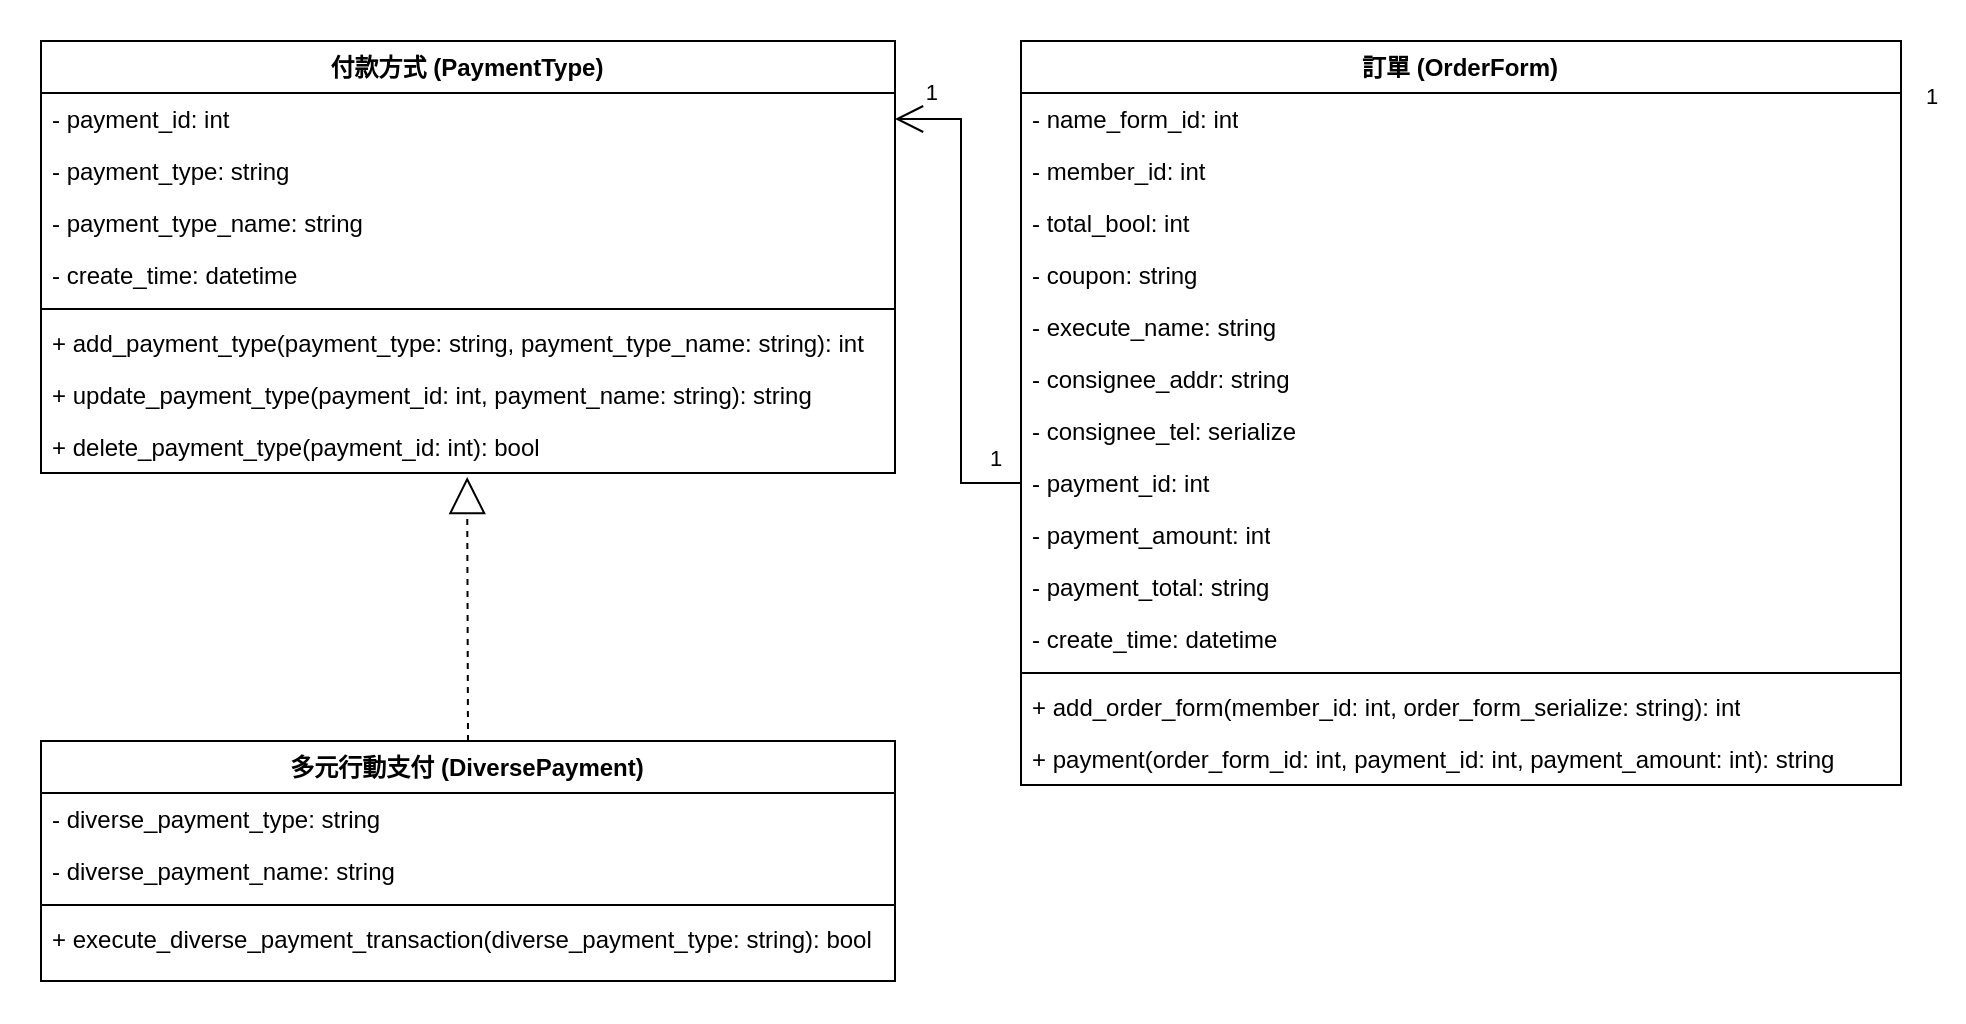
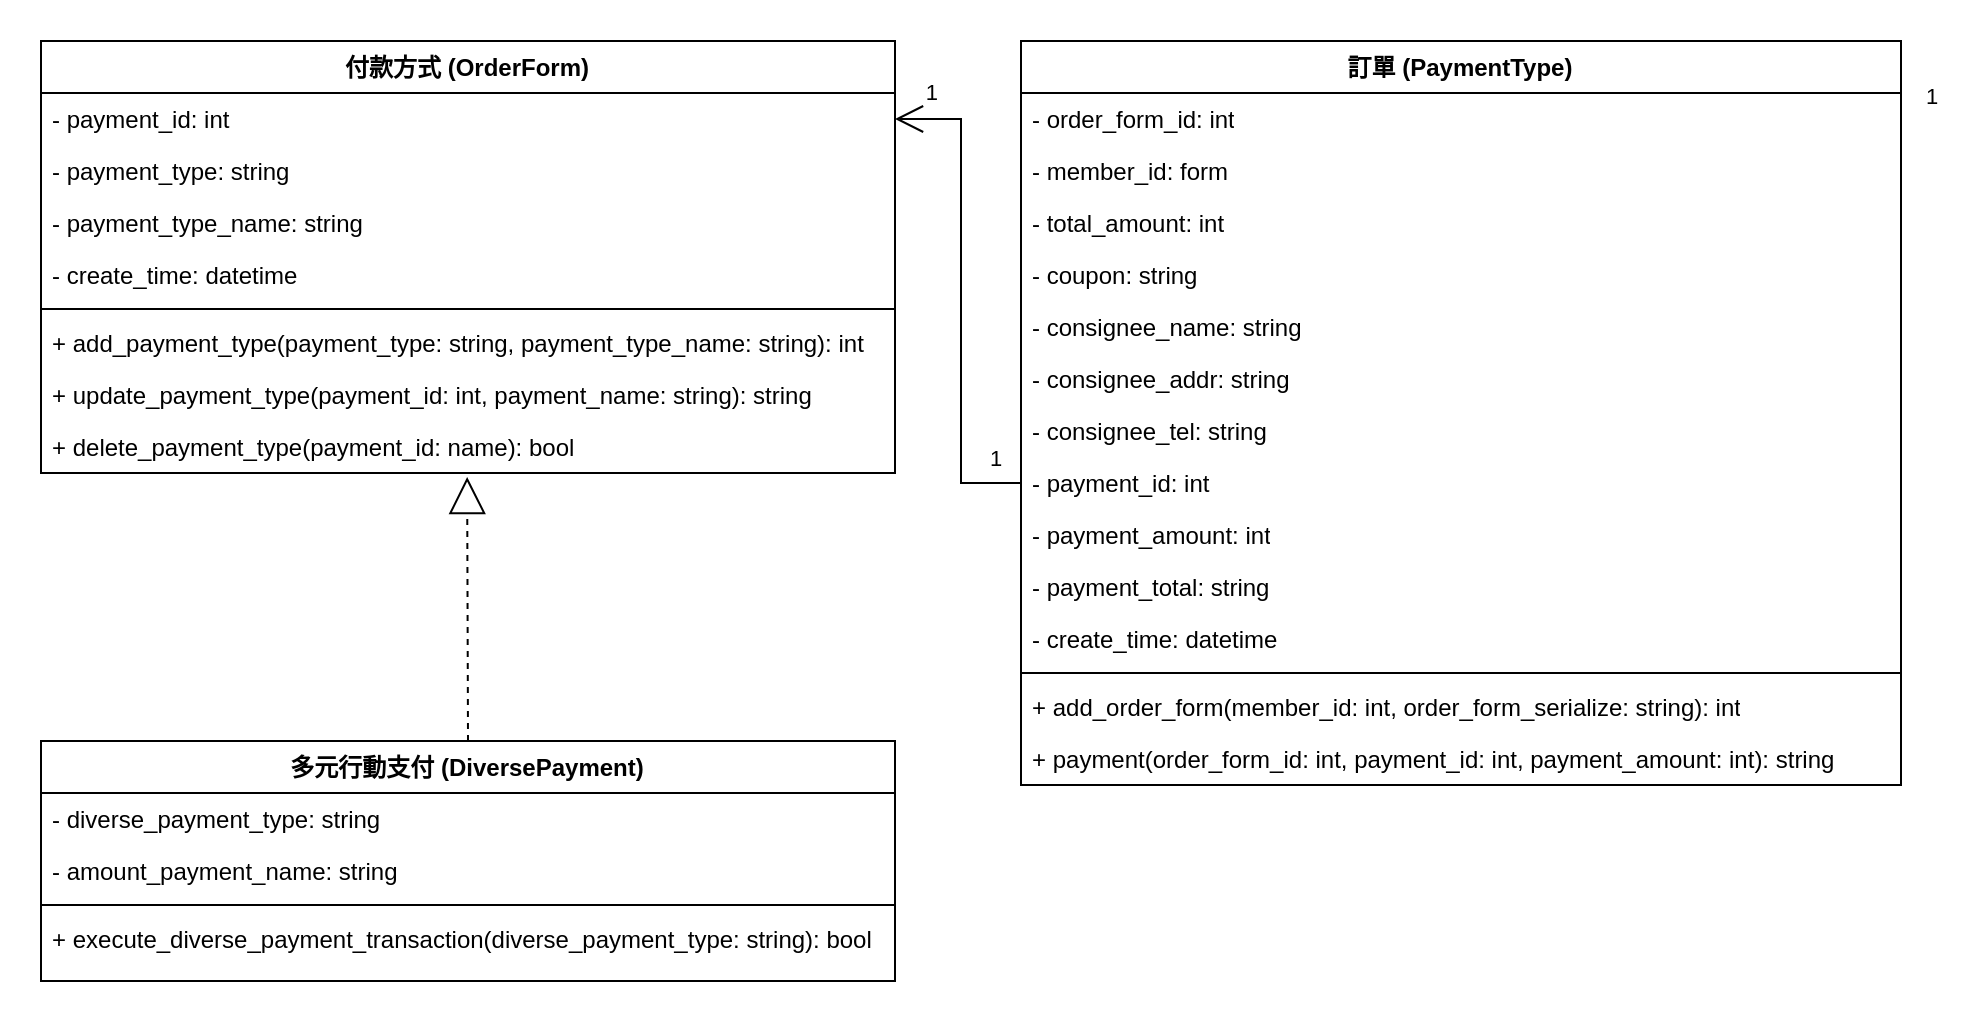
  <mxCell id="0" />
  <mxCell id="1" parent="0" />
- <mxCell id="2" value="訂單 (OrderForm)" style="swimlane;fontStyle=1;align=center;verticalAlign=top;childLayout=stackLayout;horizontal=1;startSize=26;horizontalStack=0;resizeParent=1;resizeParentMax=0;resizeLast=0;collapsible=1;marginBottom=0;whiteSpace=wrap;html=1;" vertex="1" parent="1"><mxGeometry x="510" y="20" width="440" height="372" as="geometry"><mxRectangle x="200" y="140" width="160" height="40" as="alternateBounds" /></mxGeometry></mxCell>
- <mxCell id="3" value="- name_form_id: int" style="text;strokeColor=none;fillColor=none;align=left;verticalAlign=top;spacingLeft=4;spacingRight=4;overflow=hidden;rotatable=0;points=[[0,0.5],[1,0.5]];portConstraint=eastwest;whiteSpace=wrap;html=1;" vertex="1" parent="2"><mxGeometry y="26" width="440" height="26" as="geometry" /></mxCell>
- <mxCell id="4" value="- member_id: int" style="text;strokeColor=none;fillColor=none;align=left;verticalAlign=top;spacingLeft=4;spacingRight=4;overflow=hidden;rotatable=0;points=[[0,0.5],[1,0.5]];portConstraint=eastwest;whiteSpace=wrap;html=1;" vertex="1" parent="2"><mxGeometry y="52" width="440" height="26" as="geometry" /></mxCell>
- <mxCell id="5" value="- total_bool: int" style="text;strokeColor=none;fillColor=none;align=left;verticalAlign=top;spacingLeft=4;spacingRight=4;overflow=hidden;rotatable=0;points=[[0,0.5],[1,0.5]];portConstraint=eastwest;whiteSpace=wrap;html=1;" vertex="1" parent="2"><mxGeometry y="78" width="440" height="26" as="geometry" /></mxCell>
+ <mxCell id="2" value="訂單 (PaymentType)" style="swimlane;fontStyle=1;align=center;verticalAlign=top;childLayout=stackLayout;horizontal=1;startSize=26;horizontalStack=0;resizeParent=1;resizeParentMax=0;resizeLast=0;collapsible=1;marginBottom=0;whiteSpace=wrap;html=1;" vertex="1" parent="1"><mxGeometry x="510" y="20" width="440" height="372" as="geometry"><mxRectangle x="200" y="140" width="160" height="40" as="alternateBounds" /></mxGeometry></mxCell>
+ <mxCell id="3" value="- order_form_id: int" style="text;strokeColor=none;fillColor=none;align=left;verticalAlign=top;spacingLeft=4;spacingRight=4;overflow=hidden;rotatable=0;points=[[0,0.5],[1,0.5]];portConstraint=eastwest;whiteSpace=wrap;html=1;" vertex="1" parent="2"><mxGeometry y="26" width="440" height="26" as="geometry" /></mxCell>
+ <mxCell id="4" value="- member_id: form" style="text;strokeColor=none;fillColor=none;align=left;verticalAlign=top;spacingLeft=4;spacingRight=4;overflow=hidden;rotatable=0;points=[[0,0.5],[1,0.5]];portConstraint=eastwest;whiteSpace=wrap;html=1;" vertex="1" parent="2"><mxGeometry y="52" width="440" height="26" as="geometry" /></mxCell>
+ <mxCell id="5" value="- total_amount: int" style="text;strokeColor=none;fillColor=none;align=left;verticalAlign=top;spacingLeft=4;spacingRight=4;overflow=hidden;rotatable=0;points=[[0,0.5],[1,0.5]];portConstraint=eastwest;whiteSpace=wrap;html=1;" vertex="1" parent="2"><mxGeometry y="78" width="440" height="26" as="geometry" /></mxCell>
  <mxCell id="6" value="- coupon: string" style="text;strokeColor=none;fillColor=none;align=left;verticalAlign=top;spacingLeft=4;spacingRight=4;overflow=hidden;rotatable=0;points=[[0,0.5],[1,0.5]];portConstraint=eastwest;whiteSpace=wrap;html=1;" vertex="1" parent="2"><mxGeometry y="104" width="440" height="26" as="geometry" /></mxCell>
- <mxCell id="7" value="- execute_name: string" style="text;strokeColor=none;fillColor=none;align=left;verticalAlign=top;spacingLeft=4;spacingRight=4;overflow=hidden;rotatable=0;points=[[0,0.5],[1,0.5]];portConstraint=eastwest;whiteSpace=wrap;html=1;" vertex="1" parent="2"><mxGeometry y="130" width="440" height="26" as="geometry" /></mxCell>
+ <mxCell id="7" value="- consignee_name: string" style="text;strokeColor=none;fillColor=none;align=left;verticalAlign=top;spacingLeft=4;spacingRight=4;overflow=hidden;rotatable=0;points=[[0,0.5],[1,0.5]];portConstraint=eastwest;whiteSpace=wrap;html=1;" vertex="1" parent="2"><mxGeometry y="130" width="440" height="26" as="geometry" /></mxCell>
  <mxCell id="8" value="- consignee_addr: string" style="text;strokeColor=none;fillColor=none;align=left;verticalAlign=top;spacingLeft=4;spacingRight=4;overflow=hidden;rotatable=0;points=[[0,0.5],[1,0.5]];portConstraint=eastwest;whiteSpace=wrap;html=1;" vertex="1" parent="2"><mxGeometry y="156" width="440" height="26" as="geometry" /></mxCell>
- <mxCell id="9" value="- consignee_tel: serialize" style="text;strokeColor=none;fillColor=none;align=left;verticalAlign=top;spacingLeft=4;spacingRight=4;overflow=hidden;rotatable=0;points=[[0,0.5],[1,0.5]];portConstraint=eastwest;whiteSpace=wrap;html=1;" vertex="1" parent="2"><mxGeometry y="182" width="440" height="26" as="geometry" /></mxCell>
+ <mxCell id="9" value="- consignee_tel: string" style="text;strokeColor=none;fillColor=none;align=left;verticalAlign=top;spacingLeft=4;spacingRight=4;overflow=hidden;rotatable=0;points=[[0,0.5],[1,0.5]];portConstraint=eastwest;whiteSpace=wrap;html=1;" vertex="1" parent="2"><mxGeometry y="182" width="440" height="26" as="geometry" /></mxCell>
  <mxCell id="10" value="- payment_id: int" style="text;strokeColor=none;fillColor=none;align=left;verticalAlign=top;spacingLeft=4;spacingRight=4;overflow=hidden;rotatable=0;points=[[0,0.5],[1,0.5]];portConstraint=eastwest;whiteSpace=wrap;html=1;" vertex="1" parent="2"><mxGeometry y="208" width="440" height="26" as="geometry" /></mxCell>
  <mxCell id="11" value="- payment_amount: int" style="text;strokeColor=none;fillColor=none;align=left;verticalAlign=top;spacingLeft=4;spacingRight=4;overflow=hidden;rotatable=0;points=[[0,0.5],[1,0.5]];portConstraint=eastwest;whiteSpace=wrap;html=1;" vertex="1" parent="2"><mxGeometry y="234" width="440" height="26" as="geometry" /></mxCell>
  <mxCell id="12" value="- payment_total: string" style="text;strokeColor=none;fillColor=none;align=left;verticalAlign=top;spacingLeft=4;spacingRight=4;overflow=hidden;rotatable=0;points=[[0,0.5],[1,0.5]];portConstraint=eastwest;whiteSpace=wrap;html=1;" vertex="1" parent="2"><mxGeometry y="260" width="440" height="26" as="geometry" /></mxCell>
  <mxCell id="13" value="- create_time: datetime" style="text;strokeColor=none;fillColor=none;align=left;verticalAlign=top;spacingLeft=4;spacingRight=4;overflow=hidden;rotatable=0;points=[[0,0.5],[1,0.5]];portConstraint=eastwest;whiteSpace=wrap;html=1;" vertex="1" parent="2"><mxGeometry y="286" width="440" height="26" as="geometry" /></mxCell>
  <mxCell id="14" value="" style="line;strokeWidth=1;fillColor=none;align=left;verticalAlign=middle;spacingTop=-1;spacingLeft=3;spacingRight=3;rotatable=0;labelPosition=right;points=[];portConstraint=eastwest;strokeColor=inherit;" vertex="1" parent="2"><mxGeometry y="312" width="440" height="8" as="geometry" /></mxCell>
  <mxCell id="15" value="+ add_order_form(member_id: int, order_form_serialize: string): int" style="text;strokeColor=none;fillColor=none;align=left;verticalAlign=top;spacingLeft=4;spacingRight=4;overflow=hidden;rotatable=0;points=[[0,0.5],[1,0.5]];portConstraint=eastwest;whiteSpace=wrap;html=1;" vertex="1" parent="2"><mxGeometry y="320" width="440" height="26" as="geometry" /></mxCell>
  <mxCell id="16" value="+ payment(order_form_id: int, payment_id: int, payment_amount: int): string" style="text;strokeColor=none;fillColor=none;align=left;verticalAlign=top;spacingLeft=4;spacingRight=4;overflow=hidden;rotatable=0;points=[[0,0.5],[1,0.5]];portConstraint=eastwest;whiteSpace=wrap;html=1;" vertex="1" parent="2"><mxGeometry y="346" width="440" height="26" as="geometry" /></mxCell>
  <mxCell id="17" value="1" style="edgeLabel;resizable=0;html=1;align=left;verticalAlign=bottom;" connectable="0" vertex="1" parent="1"><mxGeometry x="961" y="56" as="geometry" /></mxCell>
- <mxCell id="18" value="付款方式 (PaymentType)" style="swimlane;fontStyle=1;align=center;verticalAlign=top;childLayout=stackLayout;horizontal=1;startSize=26;horizontalStack=0;resizeParent=1;resizeParentMax=0;resizeLast=0;collapsible=1;marginBottom=0;whiteSpace=wrap;html=1;" vertex="1" parent="1"><mxGeometry x="20" y="20" width="427" height="216" as="geometry"><mxRectangle x="200" y="140" width="160" height="40" as="alternateBounds" /></mxGeometry></mxCell>
+ <mxCell id="18" value="付款方式 (OrderForm)" style="swimlane;fontStyle=1;align=center;verticalAlign=top;childLayout=stackLayout;horizontal=1;startSize=26;horizontalStack=0;resizeParent=1;resizeParentMax=0;resizeLast=0;collapsible=1;marginBottom=0;whiteSpace=wrap;html=1;" vertex="1" parent="1"><mxGeometry x="20" y="20" width="427" height="216" as="geometry"><mxRectangle x="200" y="140" width="160" height="40" as="alternateBounds" /></mxGeometry></mxCell>
  <mxCell id="19" value="- payment_id: int" style="text;strokeColor=none;fillColor=none;align=left;verticalAlign=top;spacingLeft=4;spacingRight=4;overflow=hidden;rotatable=0;points=[[0,0.5],[1,0.5]];portConstraint=eastwest;whiteSpace=wrap;html=1;" vertex="1" parent="18"><mxGeometry y="26" width="427" height="26" as="geometry" /></mxCell>
  <mxCell id="20" value="- payment_type: string" style="text;strokeColor=none;fillColor=none;align=left;verticalAlign=top;spacingLeft=4;spacingRight=4;overflow=hidden;rotatable=0;points=[[0,0.5],[1,0.5]];portConstraint=eastwest;whiteSpace=wrap;html=1;" vertex="1" parent="18"><mxGeometry y="52" width="427" height="26" as="geometry" /></mxCell>
  <mxCell id="21" value="- payment_type_name: string" style="text;strokeColor=none;fillColor=none;align=left;verticalAlign=top;spacingLeft=4;spacingRight=4;overflow=hidden;rotatable=0;points=[[0,0.5],[1,0.5]];portConstraint=eastwest;whiteSpace=wrap;html=1;" vertex="1" parent="18"><mxGeometry y="78" width="427" height="26" as="geometry" /></mxCell>
  <mxCell id="22" value="- create_time: datetime" style="text;strokeColor=none;fillColor=none;align=left;verticalAlign=top;spacingLeft=4;spacingRight=4;overflow=hidden;rotatable=0;points=[[0,0.5],[1,0.5]];portConstraint=eastwest;whiteSpace=wrap;html=1;" vertex="1" parent="18"><mxGeometry y="104" width="427" height="26" as="geometry" /></mxCell>
  <mxCell id="23" value="" style="line;strokeWidth=1;fillColor=none;align=left;verticalAlign=middle;spacingTop=-1;spacingLeft=3;spacingRight=3;rotatable=0;labelPosition=right;points=[];portConstraint=eastwest;strokeColor=inherit;" vertex="1" parent="18"><mxGeometry y="130" width="427" height="8" as="geometry" /></mxCell>
  <mxCell id="24" value="+ add_payment_type(payment_type: string, payment_type_name: string): int" style="text;strokeColor=none;fillColor=none;align=left;verticalAlign=top;spacingLeft=4;spacingRight=4;overflow=hidden;rotatable=0;points=[[0,0.5],[1,0.5]];portConstraint=eastwest;whiteSpace=wrap;html=1;" vertex="1" parent="18"><mxGeometry y="138" width="427" height="26" as="geometry" /></mxCell>
  <mxCell id="25" value="+ update_payment_type(payment_id: int, payment_name: string): string" style="text;strokeColor=none;fillColor=none;align=left;verticalAlign=top;spacingLeft=4;spacingRight=4;overflow=hidden;rotatable=0;points=[[0,0.5],[1,0.5]];portConstraint=eastwest;whiteSpace=wrap;html=1;" vertex="1" parent="18"><mxGeometry y="164" width="427" height="26" as="geometry" /></mxCell>
- <mxCell id="26" value="+ delete_payment_type(payment_id: int): bool" style="text;strokeColor=none;fillColor=none;align=left;verticalAlign=top;spacingLeft=4;spacingRight=4;overflow=hidden;rotatable=0;points=[[0,0.5],[1,0.5]];portConstraint=eastwest;whiteSpace=wrap;html=1;" vertex="1" parent="18"><mxGeometry y="190" width="427" height="26" as="geometry" /></mxCell>
+ <mxCell id="26" value="+ delete_payment_type(payment_id: name): bool" style="text;strokeColor=none;fillColor=none;align=left;verticalAlign=top;spacingLeft=4;spacingRight=4;overflow=hidden;rotatable=0;points=[[0,0.5],[1,0.5]];portConstraint=eastwest;whiteSpace=wrap;html=1;" vertex="1" parent="18"><mxGeometry y="190" width="427" height="26" as="geometry" /></mxCell>
  <mxCell id="27" value="" style="endArrow=open;endFill=1;endSize=12;html=1;rounded=0;exitX=0;exitY=0.5;exitDx=0;exitDy=0;entryX=1;entryY=0.5;entryDx=0;entryDy=0;" edge="1" parent="1" source="10" target="19"><mxGeometry relative="1" as="geometry"><mxPoint x="510" y="160" as="sourcePoint" /><mxPoint x="435" y="140" as="targetPoint" /><Array as="points"><mxPoint x="480" y="241" /><mxPoint x="480" y="59" /></Array></mxGeometry></mxCell>
  <mxCell id="28" value="1" style="edgeLabel;resizable=0;html=1;align=left;verticalAlign=bottom;" connectable="0" vertex="1" parent="27"><mxGeometry x="-1" relative="1" as="geometry"><mxPoint x="-17" y="-4" as="offset" /></mxGeometry></mxCell>
  <mxCell id="29" value="1" style="edgeLabel;resizable=0;html=1;align=right;verticalAlign=bottom;" connectable="0" vertex="1" parent="27"><mxGeometry x="1" relative="1" as="geometry"><mxPoint x="22" y="-5" as="offset" /></mxGeometry></mxCell>
  <mxCell id="30" value="多元行動支付 (DiversePayment)" style="swimlane;fontStyle=1;align=center;verticalAlign=top;childLayout=stackLayout;horizontal=1;startSize=26;horizontalStack=0;resizeParent=1;resizeParentMax=0;resizeLast=0;collapsible=1;marginBottom=0;whiteSpace=wrap;html=1;" vertex="1" parent="1"><mxGeometry x="20" y="370" width="427" height="120" as="geometry"><mxRectangle x="200" y="140" width="160" height="40" as="alternateBounds" /></mxGeometry></mxCell>
  <mxCell id="31" value="- diverse_payment_type: string" style="text;strokeColor=none;fillColor=none;align=left;verticalAlign=top;spacingLeft=4;spacingRight=4;overflow=hidden;rotatable=0;points=[[0,0.5],[1,0.5]];portConstraint=eastwest;whiteSpace=wrap;html=1;" vertex="1" parent="30"><mxGeometry y="26" width="427" height="26" as="geometry" /></mxCell>
- <mxCell id="32" value="- diverse_payment_name: string" style="text;strokeColor=none;fillColor=none;align=left;verticalAlign=top;spacingLeft=4;spacingRight=4;overflow=hidden;rotatable=0;points=[[0,0.5],[1,0.5]];portConstraint=eastwest;whiteSpace=wrap;html=1;" vertex="1" parent="30"><mxGeometry y="52" width="427" height="26" as="geometry" /></mxCell>
+ <mxCell id="32" value="- amount_payment_name: string" style="text;strokeColor=none;fillColor=none;align=left;verticalAlign=top;spacingLeft=4;spacingRight=4;overflow=hidden;rotatable=0;points=[[0,0.5],[1,0.5]];portConstraint=eastwest;whiteSpace=wrap;html=1;" vertex="1" parent="30"><mxGeometry y="52" width="427" height="26" as="geometry" /></mxCell>
  <mxCell id="33" value="" style="line;strokeWidth=1;fillColor=none;align=left;verticalAlign=middle;spacingTop=-1;spacingLeft=3;spacingRight=3;rotatable=0;labelPosition=right;points=[];portConstraint=eastwest;strokeColor=inherit;" vertex="1" parent="30"><mxGeometry y="78" width="427" height="8" as="geometry" /></mxCell>
  <mxCell id="34" value="+ execute_diverse_payment_transaction(diverse_payment_type: string): bool" style="text;strokeColor=none;fillColor=none;align=left;verticalAlign=top;spacingLeft=4;spacingRight=4;overflow=hidden;rotatable=0;points=[[0,0.5],[1,0.5]];portConstraint=eastwest;whiteSpace=wrap;html=1;" vertex="1" parent="30"><mxGeometry y="86" width="427" height="34" as="geometry" /></mxCell>
  <mxCell id="35" value="" style="endArrow=block;endSize=16;endFill=0;html=1;rounded=0;exitX=0.5;exitY=0;exitDx=0;exitDy=0;entryX=0.499;entryY=1.077;entryDx=0;entryDy=0;entryPerimeter=0;dashed=1;" edge="1" parent="1" source="30" target="26"><mxGeometry width="160" relative="1" as="geometry"><mxPoint x="-160" y="120" as="sourcePoint" /><mxPoint x="220" y="260" as="targetPoint" /></mxGeometry></mxCell>
